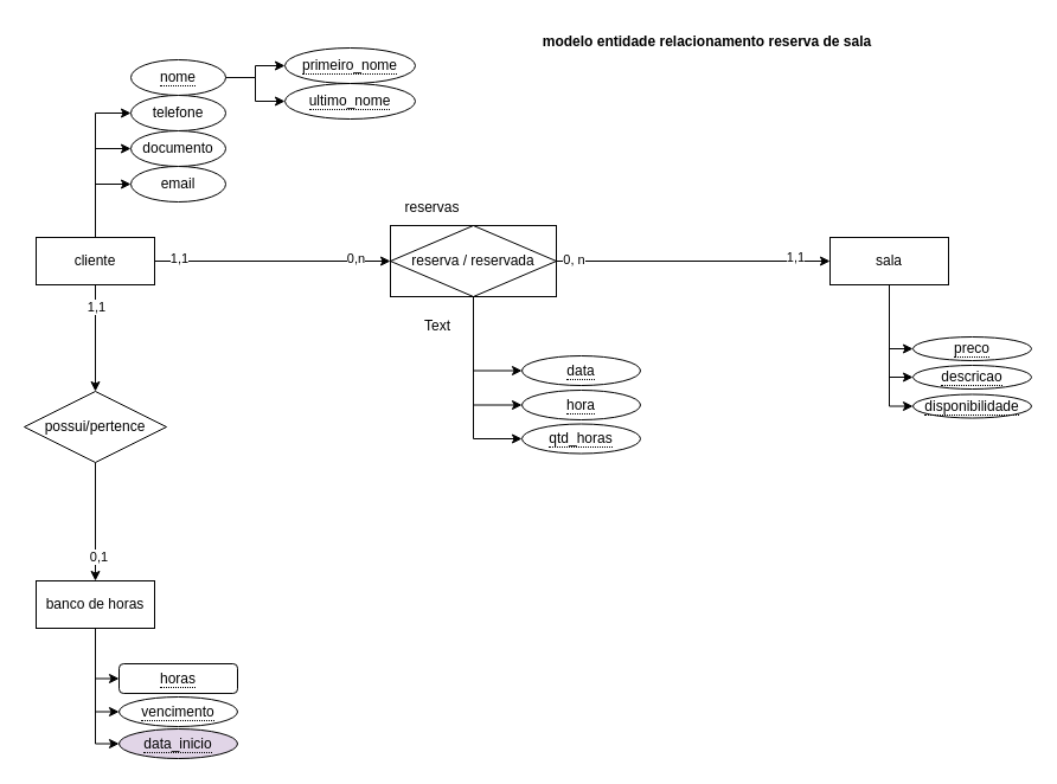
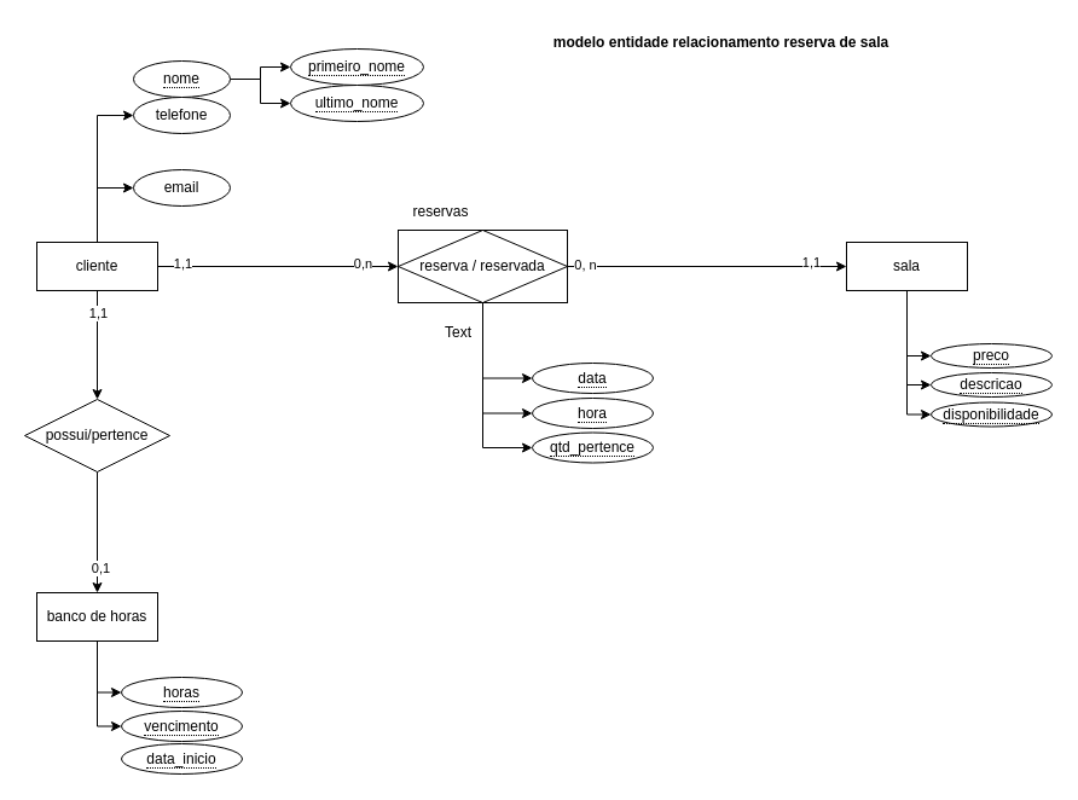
  <mxCell id="0" />
  <mxCell id="1" parent="0" />
  <mxCell id="2" value="" style="edgeStyle=orthogonalEdgeStyle;rounded=0;orthogonalLoop=1;jettySize=auto;html=1;" parent="1" source="10" target="17" edge="1"><mxGeometry relative="1" as="geometry" /></mxCell>
  <mxCell id="3" value="1,1" style="edgeLabel;html=1;align=center;verticalAlign=middle;resizable=0;points=[];" parent="2" connectable="0" vertex="1"><mxGeometry x="-0.6" relative="1" as="geometry"><mxPoint as="offset" /></mxGeometry></mxCell>
  <mxCell id="4" value="" style="edgeStyle=orthogonalEdgeStyle;rounded=0;orthogonalLoop=1;jettySize=auto;html=1;entryX=0;entryY=0.5;entryDx=0;entryDy=0;" parent="1" source="10" target="46" edge="1"><mxGeometry relative="1" as="geometry"><mxPoint x="190" y="220" as="targetPoint" /></mxGeometry></mxCell>
  <mxCell id="5" value="1,1" style="edgeLabel;html=1;align=center;verticalAlign=middle;resizable=0;points=[];" parent="4" connectable="0" vertex="1"><mxGeometry x="-0.4" y="3" relative="1" as="geometry"><mxPoint x="-40" as="offset" /></mxGeometry></mxCell>
  <mxCell id="6" value="0,n" style="edgeLabel;html=1;align=center;verticalAlign=middle;resizable=0;points=[];" vertex="1" connectable="0" parent="4"><mxGeometry x="0.796" y="3" relative="1" as="geometry"><mxPoint x="-10" as="offset" /></mxGeometry></mxCell>
  <mxCell id="7" style="edgeStyle=orthogonalEdgeStyle;rounded=0;orthogonalLoop=1;jettySize=auto;html=1;entryX=0;entryY=0.5;entryDx=0;entryDy=0;" parent="1" source="10" target="31" edge="1"><mxGeometry relative="1" as="geometry" /></mxCell>
  <mxCell id="8" style="edgeStyle=orthogonalEdgeStyle;rounded=0;orthogonalLoop=1;jettySize=auto;html=1;entryX=0;entryY=0.5;entryDx=0;entryDy=0;" parent="1" source="10" target="32" edge="1"><mxGeometry relative="1" as="geometry" /></mxCell>
- <mxCell id="9" style="edgeStyle=orthogonalEdgeStyle;rounded=0;orthogonalLoop=1;jettySize=auto;html=1;entryX=0;entryY=0.5;entryDx=0;entryDy=0;" parent="1" source="10" target="33" edge="1"><mxGeometry relative="1" as="geometry" /></mxCell>
  <mxCell id="10" value="cliente" style="whiteSpace=wrap;html=1;align=center;" parent="1" vertex="1"><mxGeometry x="30" y="200" width="100" height="40" as="geometry" /></mxCell>
  <mxCell id="11" style="edgeStyle=orthogonalEdgeStyle;rounded=0;orthogonalLoop=1;jettySize=auto;html=1;entryX=0;entryY=0.5;entryDx=0;entryDy=0;" parent="1" source="14" target="34" edge="1"><mxGeometry relative="1" as="geometry" /></mxCell>
  <mxCell id="12" style="edgeStyle=orthogonalEdgeStyle;rounded=0;orthogonalLoop=1;jettySize=auto;html=1;entryX=0;entryY=0.5;entryDx=0;entryDy=0;" parent="1" source="14" target="35" edge="1"><mxGeometry relative="1" as="geometry" /></mxCell>
- <mxCell id="13" style="edgeStyle=orthogonalEdgeStyle;rounded=0;orthogonalLoop=1;jettySize=auto;html=1;entryX=0;entryY=0.5;entryDx=0;entryDy=0;" parent="1" source="14" target="36" edge="1"><mxGeometry relative="1" as="geometry" /></mxCell>
  <mxCell id="14" value="banco de horas" style="whiteSpace=wrap;html=1;align=center;" parent="1" vertex="1"><mxGeometry x="30" y="490" width="100" height="40" as="geometry" /></mxCell>
  <mxCell id="15" value="" style="edgeStyle=orthogonalEdgeStyle;rounded=0;orthogonalLoop=1;jettySize=auto;html=1;" parent="1" source="17" target="14" edge="1"><mxGeometry relative="1" as="geometry" /></mxCell>
  <mxCell id="16" value="0,1" style="edgeLabel;html=1;align=center;verticalAlign=middle;resizable=0;points=[];" parent="15" connectable="0" vertex="1"><mxGeometry x="0.58" y="2" relative="1" as="geometry"><mxPoint as="offset" /></mxGeometry></mxCell>
  <mxCell id="17" value="possui/pertence" style="shape=rhombus;perimeter=rhombusPerimeter;whiteSpace=wrap;html=1;align=center;" parent="1" vertex="1"><mxGeometry x="20" y="330" width="120" height="60" as="geometry" /></mxCell>
  <mxCell id="18" value="" style="edgeStyle=orthogonalEdgeStyle;rounded=0;orthogonalLoop=1;jettySize=auto;html=1;exitX=1;exitY=0.5;exitDx=0;exitDy=0;" parent="1" source="46" target="27" edge="1"><mxGeometry relative="1" as="geometry"><mxPoint x="650" y="220" as="sourcePoint" /></mxGeometry></mxCell>
  <mxCell id="19" value="1,1" style="edgeLabel;html=1;align=center;verticalAlign=middle;resizable=0;points=[];" parent="18" connectable="0" vertex="1"><mxGeometry y="4" relative="1" as="geometry"><mxPoint x="85" as="offset" /></mxGeometry></mxCell>
  <mxCell id="20" value="0, n" style="edgeLabel;html=1;align=center;verticalAlign=middle;resizable=0;points=[];" vertex="1" connectable="0" parent="18"><mxGeometry x="-0.877" y="2" relative="1" as="geometry"><mxPoint as="offset" /></mxGeometry></mxCell>
  <mxCell id="21" style="edgeStyle=orthogonalEdgeStyle;rounded=0;orthogonalLoop=1;jettySize=auto;html=1;entryX=0;entryY=0.5;entryDx=0;entryDy=0;exitX=0.5;exitY=1;exitDx=0;exitDy=0;" parent="1" source="46" target="37" edge="1"><mxGeometry relative="1" as="geometry"><mxPoint x="420" y="240" as="sourcePoint" /></mxGeometry></mxCell>
  <mxCell id="22" style="edgeStyle=orthogonalEdgeStyle;rounded=0;orthogonalLoop=1;jettySize=auto;html=1;entryX=0;entryY=0.5;entryDx=0;entryDy=0;exitX=0.5;exitY=1;exitDx=0;exitDy=0;" parent="1" source="46" target="39" edge="1"><mxGeometry relative="1" as="geometry"><mxPoint x="420" y="240" as="sourcePoint" /></mxGeometry></mxCell>
  <mxCell id="23" style="edgeStyle=orthogonalEdgeStyle;rounded=0;orthogonalLoop=1;jettySize=auto;html=1;entryX=0;entryY=0.5;entryDx=0;entryDy=0;exitX=0.5;exitY=1;exitDx=0;exitDy=0;" parent="1" source="46" target="38" edge="1"><mxGeometry relative="1" as="geometry"><mxPoint x="420" y="240" as="sourcePoint" /></mxGeometry></mxCell>
  <mxCell id="24" style="edgeStyle=orthogonalEdgeStyle;rounded=0;orthogonalLoop=1;jettySize=auto;html=1;entryX=0;entryY=0.5;entryDx=0;entryDy=0;" parent="1" source="27" target="40" edge="1"><mxGeometry relative="1" as="geometry" /></mxCell>
  <mxCell id="25" style="edgeStyle=orthogonalEdgeStyle;rounded=0;orthogonalLoop=1;jettySize=auto;html=1;entryX=0;entryY=0.5;entryDx=0;entryDy=0;" parent="1" source="27" target="41" edge="1"><mxGeometry relative="1" as="geometry" /></mxCell>
  <mxCell id="26" style="edgeStyle=orthogonalEdgeStyle;rounded=0;orthogonalLoop=1;jettySize=auto;html=1;entryX=0;entryY=0.5;entryDx=0;entryDy=0;" parent="1" source="27" target="42" edge="1"><mxGeometry relative="1" as="geometry" /></mxCell>
  <mxCell id="27" value="sala" style="whiteSpace=wrap;html=1;align=center;" parent="1" vertex="1"><mxGeometry x="700" y="200" width="100" height="40" as="geometry" /></mxCell>
  <mxCell id="28" value="" style="edgeStyle=orthogonalEdgeStyle;rounded=0;orthogonalLoop=1;jettySize=auto;html=1;entryX=0;entryY=0.5;entryDx=0;entryDy=0;" parent="1" source="30" target="43" edge="1"><mxGeometry relative="1" as="geometry" /></mxCell>
  <mxCell id="29" style="edgeStyle=orthogonalEdgeStyle;rounded=0;orthogonalLoop=1;jettySize=auto;html=1;" parent="1" source="30" target="44" edge="1"><mxGeometry relative="1" as="geometry" /></mxCell>
  <mxCell id="30" value="&lt;span style=&quot;border-bottom: 1px dotted&quot;&gt;nome&lt;/span&gt;" style="ellipse;whiteSpace=wrap;html=1;align=center;" parent="1" vertex="1"><mxGeometry x="110" y="50" width="80" height="30" as="geometry" /></mxCell>
  <mxCell id="31" value="telefone" style="ellipse;whiteSpace=wrap;html=1;align=center;" parent="1" vertex="1"><mxGeometry x="110" y="80" width="80" height="30" as="geometry" /></mxCell>
  <mxCell id="32" value="email" style="ellipse;whiteSpace=wrap;html=1;align=center;" parent="1" vertex="1"><mxGeometry x="110" y="140" width="80" height="30" as="geometry" /></mxCell>
- <mxCell id="33" value="documento" style="ellipse;whiteSpace=wrap;html=1;align=center;" parent="1" vertex="1"><mxGeometry x="110" y="110" width="80" height="30" as="geometry" /></mxCell>
- <mxCell id="34" value="&lt;span style=&quot;border-bottom: 1px dotted&quot;&gt;horas&lt;/span&gt;" style="whiteSpace=wrap;html=1;align=center;rounded=1;" parent="1" vertex="1"><mxGeometry x="100" y="560" width="100" height="25" as="geometry" /></mxCell>
+ <mxCell id="34" value="&lt;span style=&quot;border-bottom: 1px dotted&quot;&gt;horas&lt;/span&gt;" style="ellipse;whiteSpace=wrap;html=1;align=center;" parent="1" vertex="1"><mxGeometry x="100" y="560" width="100" height="25" as="geometry" /></mxCell>
  <mxCell id="35" value="&lt;span style=&quot;border-bottom: 1px dotted&quot;&gt;vencimento&lt;/span&gt;" style="ellipse;whiteSpace=wrap;html=1;align=center;" parent="1" vertex="1"><mxGeometry x="100" y="588" width="100" height="25" as="geometry" /></mxCell>
- <mxCell id="36" value="&lt;span style=&quot;border-bottom: 1px dotted&quot;&gt;data_inicio&lt;/span&gt;" style="ellipse;whiteSpace=wrap;html=1;align=center;fillColor=#e1d5e7;" parent="1" vertex="1"><mxGeometry x="100" y="615" width="100" height="25" as="geometry" /></mxCell>
+ <mxCell id="36" value="&lt;span style=&quot;border-bottom: 1px dotted&quot;&gt;data_inicio&lt;/span&gt;" style="ellipse;whiteSpace=wrap;html=1;align=center;" parent="1" vertex="1"><mxGeometry x="100" y="615" width="100" height="25" as="geometry" /></mxCell>
  <mxCell id="37" value="&lt;span style=&quot;border-bottom: 1px dotted&quot;&gt;data&lt;/span&gt;" style="ellipse;whiteSpace=wrap;html=1;align=center;" parent="1" vertex="1"><mxGeometry x="440" y="300" width="100" height="25" as="geometry" /></mxCell>
- <mxCell id="38" value="&lt;span style=&quot;border-bottom: 1px dotted&quot;&gt;qtd_horas&lt;/span&gt;" style="ellipse;whiteSpace=wrap;html=1;align=center;" parent="1" vertex="1"><mxGeometry x="440" y="357.5" width="100" height="25" as="geometry" /></mxCell>
+ <mxCell id="38" value="&lt;span style=&quot;border-bottom: 1px dotted&quot;&gt;qtd_pertence&lt;/span&gt;" style="ellipse;whiteSpace=wrap;html=1;align=center;" parent="1" vertex="1"><mxGeometry x="440" y="357.5" width="100" height="25" as="geometry" /></mxCell>
  <mxCell id="39" value="&lt;span style=&quot;border-bottom: 1px dotted&quot;&gt;hora&lt;/span&gt;" style="ellipse;whiteSpace=wrap;html=1;align=center;" parent="1" vertex="1"><mxGeometry x="440" y="329" width="100" height="25" as="geometry" /></mxCell>
  <mxCell id="40" value="&lt;span style=&quot;border-bottom: 1px dotted&quot;&gt;preco&lt;/span&gt;" style="ellipse;whiteSpace=wrap;html=1;align=center;" parent="1" vertex="1"><mxGeometry x="770" y="284" width="100" height="20" as="geometry" /></mxCell>
  <mxCell id="41" value="&lt;span style=&quot;border-bottom: 1px dotted&quot;&gt;descricao&lt;/span&gt;" style="ellipse;whiteSpace=wrap;html=1;align=center;" parent="1" vertex="1"><mxGeometry x="770" y="308" width="100" height="20" as="geometry" /></mxCell>
  <mxCell id="42" value="&lt;span style=&quot;border-bottom: 1px dotted&quot;&gt;disponibilidade&lt;/span&gt;" style="ellipse;whiteSpace=wrap;html=1;align=center;" parent="1" vertex="1"><mxGeometry x="770" y="332.5" width="100" height="20" as="geometry" /></mxCell>
  <mxCell id="43" value="&lt;span style=&quot;border-bottom: 1px dotted&quot;&gt;primeiro_nome&lt;/span&gt;" style="ellipse;whiteSpace=wrap;html=1;align=center;" parent="1" vertex="1"><mxGeometry x="240" y="40" width="110" height="30" as="geometry" /></mxCell>
  <mxCell id="44" value="&lt;span style=&quot;border-bottom: 1px dotted&quot;&gt;ultimo_nome&lt;/span&gt;" style="ellipse;whiteSpace=wrap;html=1;align=center;" parent="1" vertex="1"><mxGeometry x="240" y="70" width="110" height="30" as="geometry" /></mxCell>
  <mxCell id="45" value="modelo entidade relacionamento reserva de sala" style="text;html=1;align=center;verticalAlign=middle;resizable=0;points=[];autosize=1;strokeColor=none;fillColor=none;fontStyle=1" parent="1" vertex="1"><mxGeometry x="456" y="20" width="280" height="30" as="geometry" /></mxCell>
  <mxCell id="46" value="reserva / reservada" style="shape=associativeEntity;whiteSpace=wrap;html=1;align=center;" vertex="1" parent="1"><mxGeometry x="329" y="190" width="140" height="60" as="geometry" /></mxCell>
- <mxCell id="47" value="Text" style="text;strokeColor=none;align=center;fillColor=none;html=1;verticalAlign=middle;whiteSpace=wrap;rounded=0;" vertex="1" parent="1"><mxGeometry x="339" y="260" width="60" height="30" as="geometry" /></mxCell>
+ <mxCell id="47" value="Text" style="text;strokeColor=none;align=center;fillColor=none;html=1;verticalAlign=middle;whiteSpace=wrap;rounded=0;" vertex="1" parent="1"><mxGeometry x="349" y="260" width="60" height="30" as="geometry" /></mxCell>
  <mxCell id="48" value="reservas" style="text;html=1;align=center;verticalAlign=middle;resizable=0;points=[];autosize=1;strokeColor=none;fillColor=none;" vertex="1" parent="1"><mxGeometry x="329" y="160" width="70" height="30" as="geometry" /></mxCell>
